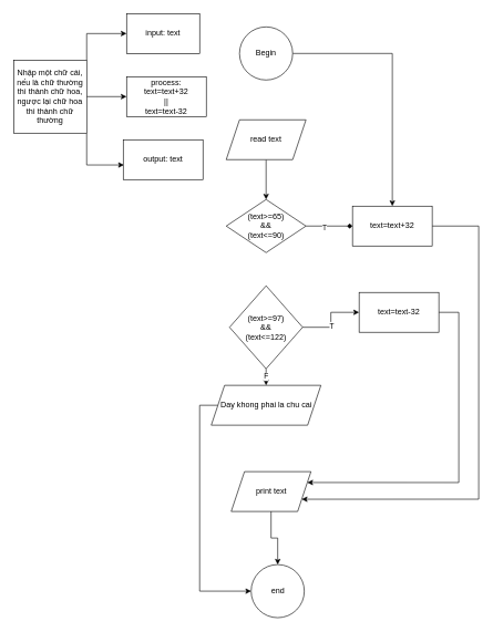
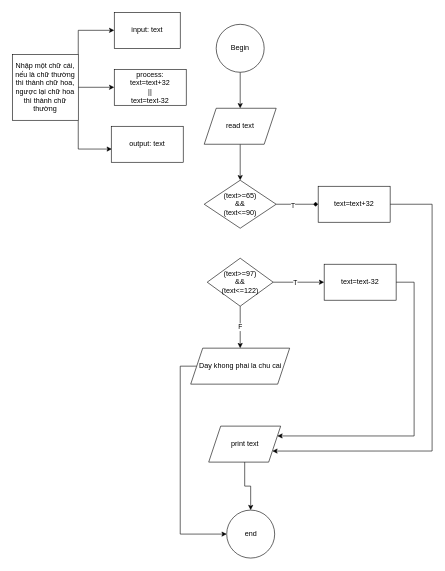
  <mxCell id="0" />
  <mxCell id="1" parent="0" />
- <mxCell id="2" style="edgeStyle=orthogonalEdgeStyle;rounded=0;orthogonalLoop=1;jettySize=auto;html=1;" parent="1" source="3" target="19" edge="1"><mxGeometry relative="1" as="geometry" /></mxCell>
+ <mxCell id="2" style="edgeStyle=orthogonalEdgeStyle;rounded=0;orthogonalLoop=1;jettySize=auto;html=1;" parent="1" source="3" target="9" edge="1"><mxGeometry relative="1" as="geometry" /></mxCell>
  <mxCell id="3" value="Begin" style="ellipse;whiteSpace=wrap;html=1;aspect=fixed;" parent="1" vertex="1"><mxGeometry x="360" y="40" width="80" height="80" as="geometry" /></mxCell>
  <mxCell id="4" value="end" style="ellipse;whiteSpace=wrap;html=1;aspect=fixed;" parent="1" vertex="1"><mxGeometry x="377.5" y="850" width="80" height="80" as="geometry" /></mxCell>
  <mxCell id="5" style="edgeStyle=orthogonalEdgeStyle;rounded=0;orthogonalLoop=1;jettySize=auto;html=1;entryX=0;entryY=0.5;entryDx=0;entryDy=0;endArrow=diamond;" parent="1" source="7" target="19" edge="1"><mxGeometry relative="1" as="geometry"><mxPoint x="570" y="340" as="targetPoint" /></mxGeometry></mxCell>
  <mxCell id="6" value="T" style="edgeLabel;html=1;align=center;verticalAlign=middle;resizable=0;points=[];" parent="5" vertex="1" connectable="0"><mxGeometry x="-0.231" y="-2" relative="1" as="geometry"><mxPoint as="offset" /></mxGeometry></mxCell>
  <mxCell id="7" value="(text&amp;gt;=65)&lt;br&gt;&amp;amp;&amp;amp;&lt;br&gt;(text&amp;lt;=90)" style="rhombus;whiteSpace=wrap;html=1;" parent="1" vertex="1"><mxGeometry x="340" y="300" width="120" height="80" as="geometry" /></mxCell>
  <mxCell id="8" style="edgeStyle=orthogonalEdgeStyle;rounded=0;orthogonalLoop=1;jettySize=auto;html=1;entryX=0.5;entryY=0;entryDx=0;entryDy=0;" parent="1" source="9" target="7" edge="1"><mxGeometry relative="1" as="geometry" /></mxCell>
  <mxCell id="9" value="read text" style="shape=parallelogram;perimeter=parallelogramPerimeter;whiteSpace=wrap;html=1;fixedSize=1;" parent="1" vertex="1"><mxGeometry x="340" y="180" width="120" height="60" as="geometry" /></mxCell>
  <mxCell id="10" value="F" style="edgeStyle=orthogonalEdgeStyle;rounded=0;orthogonalLoop=1;jettySize=auto;html=1;entryX=0.5;entryY=0;entryDx=0;entryDy=0;" parent="1" source="13" target="23" edge="1"><mxGeometry relative="1" as="geometry"><mxPoint x="400" y="570" as="targetPoint" /></mxGeometry></mxCell>
  <mxCell id="11" style="edgeStyle=orthogonalEdgeStyle;rounded=0;orthogonalLoop=1;jettySize=auto;html=1;entryX=0;entryY=0.5;entryDx=0;entryDy=0;" parent="1" source="13" target="21" edge="1"><mxGeometry relative="1" as="geometry"><mxPoint x="570" y="470" as="targetPoint" /><Array as="points" /></mxGeometry></mxCell>
  <mxCell id="12" value="T" style="edgeLabel;html=1;align=center;verticalAlign=middle;resizable=0;points=[];" parent="11" vertex="1" connectable="0"><mxGeometry x="-0.154" y="-1" relative="1" as="geometry"><mxPoint as="offset" /></mxGeometry></mxCell>
- <mxCell id="13" value="(text&amp;gt;=97)&lt;br&gt;&amp;amp;&amp;amp;&lt;br&gt;(text&amp;lt;=122)" style="rhombus;whiteSpace=wrap;html=1;" parent="1" vertex="1"><mxGeometry x="345" y="430" width="110" height="125" as="geometry" /></mxCell>
+ <mxCell id="13" value="(text&amp;gt;=97)&lt;br&gt;&amp;amp;&amp;amp;&lt;br&gt;(text&amp;lt;=122)" style="rhombus;whiteSpace=wrap;html=1;" parent="1" vertex="1"><mxGeometry x="345" y="430" width="110" height="80" as="geometry" /></mxCell>
  <mxCell id="14" style="edgeStyle=orthogonalEdgeStyle;rounded=0;orthogonalLoop=1;jettySize=auto;html=1;exitX=1;exitY=0;exitDx=0;exitDy=0;entryX=0;entryY=0.5;entryDx=0;entryDy=0;" parent="1" source="17" target="27" edge="1"><mxGeometry relative="1" as="geometry"><mxPoint x="190" y="70" as="targetPoint" /><Array as="points"><mxPoint x="130" y="50" /></Array></mxGeometry></mxCell>
  <mxCell id="15" style="edgeStyle=orthogonalEdgeStyle;rounded=0;orthogonalLoop=1;jettySize=auto;html=1;entryX=0.008;entryY=0.633;entryDx=0;entryDy=0;entryPerimeter=0;" parent="1" source="17" target="28" edge="1"><mxGeometry relative="1" as="geometry"><Array as="points"><mxPoint x="130" y="248" /></Array></mxGeometry></mxCell>
  <mxCell id="16" style="edgeStyle=orthogonalEdgeStyle;rounded=0;orthogonalLoop=1;jettySize=auto;html=1;" parent="1" source="17" target="29" edge="1"><mxGeometry relative="1" as="geometry" /></mxCell>
  <mxCell id="17" value="Nhập một chữ cái, nếu là chữ thường thì thành chữ hoa, ngược lại chữ hoa thì thành chữ thường" style="whiteSpace=wrap;html=1;aspect=fixed;" parent="1" vertex="1"><mxGeometry x="20" y="90" width="110" height="110" as="geometry" /></mxCell>
  <mxCell id="18" style="edgeStyle=orthogonalEdgeStyle;rounded=0;orthogonalLoop=1;jettySize=auto;html=1;entryX=1;entryY=0.75;entryDx=0;entryDy=0;" parent="1" source="19" target="26" edge="1"><mxGeometry relative="1" as="geometry"><mxPoint x="415" y="815" as="targetPoint" /><Array as="points"><mxPoint x="720" y="340" /><mxPoint x="720" y="752" /></Array></mxGeometry></mxCell>
  <mxCell id="19" value="text=text+32" style="rounded=0;whiteSpace=wrap;html=1;" parent="1" vertex="1"><mxGeometry x="530" y="310" width="120" height="60" as="geometry" /></mxCell>
  <mxCell id="20" style="edgeStyle=orthogonalEdgeStyle;rounded=0;orthogonalLoop=1;jettySize=auto;html=1;entryX=1;entryY=0.25;entryDx=0;entryDy=0;" parent="1" source="21" target="26" edge="1"><mxGeometry relative="1" as="geometry"><mxPoint x="410.607" y="804.393" as="targetPoint" /><Array as="points"><mxPoint x="690" y="470" /><mxPoint x="690" y="726" /></Array></mxGeometry></mxCell>
  <mxCell id="21" value="text=text-32" style="rounded=0;whiteSpace=wrap;html=1;" parent="1" vertex="1"><mxGeometry x="540" y="440" width="120" height="60" as="geometry" /></mxCell>
  <mxCell id="22" style="edgeStyle=orthogonalEdgeStyle;rounded=0;orthogonalLoop=1;jettySize=auto;html=1;entryX=0;entryY=0.5;entryDx=0;entryDy=0;exitX=0;exitY=0.5;exitDx=0;exitDy=0;" parent="1" source="23" target="4" edge="1"><mxGeometry relative="1" as="geometry"><mxPoint x="400" y="630" as="sourcePoint" /><mxPoint x="400" y="800" as="targetPoint" /><Array as="points"><mxPoint x="300" y="610" /><mxPoint x="300" y="890" /></Array></mxGeometry></mxCell>
  <mxCell id="23" value="Day khong phai la chu cai" style="shape=parallelogram;perimeter=parallelogramPerimeter;whiteSpace=wrap;html=1;fixedSize=1;" parent="1" vertex="1"><mxGeometry x="317.5" y="580" width="165" height="60" as="geometry" /></mxCell>
  <mxCell id="24" style="edgeStyle=orthogonalEdgeStyle;rounded=0;orthogonalLoop=1;jettySize=auto;html=1;exitX=0.5;exitY=1;exitDx=0;exitDy=0;" parent="1" edge="1"><mxGeometry relative="1" as="geometry"><mxPoint x="400" y="830" as="sourcePoint" /><mxPoint x="400" y="830" as="targetPoint" /></mxGeometry></mxCell>
  <mxCell id="25" style="edgeStyle=orthogonalEdgeStyle;rounded=0;orthogonalLoop=1;jettySize=auto;html=1;entryX=0.5;entryY=0;entryDx=0;entryDy=0;" parent="1" source="26" target="4" edge="1"><mxGeometry relative="1" as="geometry" /></mxCell>
  <mxCell id="26" value="print text" style="shape=parallelogram;perimeter=parallelogramPerimeter;whiteSpace=wrap;html=1;fixedSize=1;" parent="1" vertex="1"><mxGeometry x="347.5" y="710" width="120" height="60" as="geometry" /></mxCell>
  <mxCell id="27" value="input: text" style="rounded=0;whiteSpace=wrap;html=1;" parent="1" vertex="1"><mxGeometry x="190" y="20" width="110" height="60" as="geometry" /></mxCell>
  <mxCell id="28" value="output: text" style="rounded=0;whiteSpace=wrap;html=1;" parent="1" vertex="1"><mxGeometry x="185" y="210" width="120" height="60" as="geometry" /></mxCell>
  <mxCell id="29" value="process:&lt;br&gt;text=text+32&lt;br&gt;||&lt;br&gt;text=text-32" style="rounded=0;whiteSpace=wrap;html=1;" parent="1" vertex="1"><mxGeometry x="190" y="115" width="120" height="60" as="geometry" /></mxCell>
